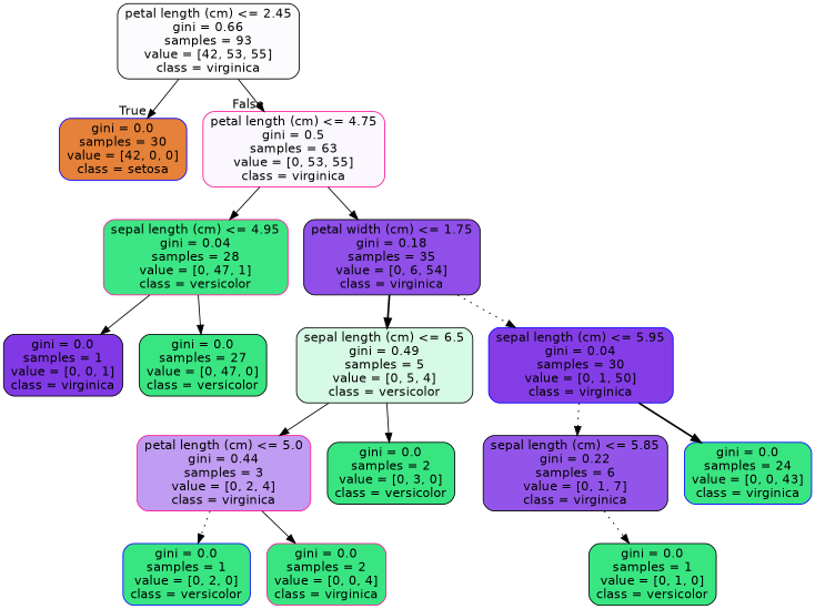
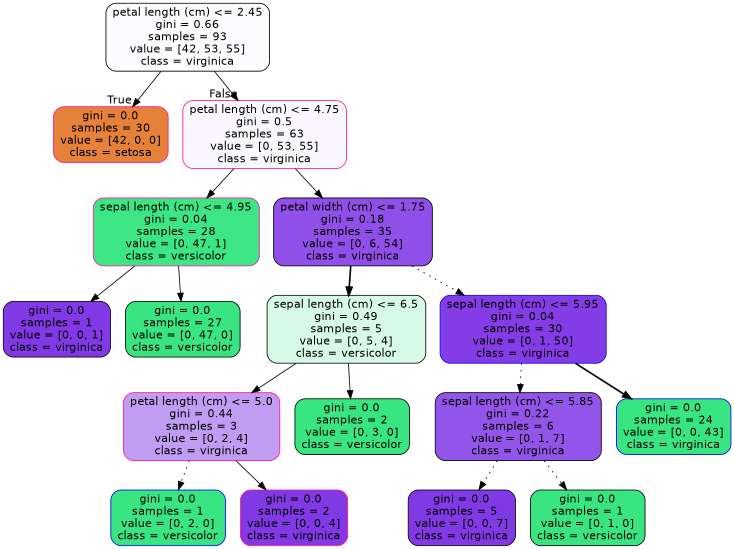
  digraph {
    node [color=black fillcolor="#39e581" fontname=helvetica shape=box style="filled, rounded"]
    edge [fontname=helvetica style=solid]
    n1 [fillcolor="#fcfbfe" label="petal length (cm) <= 2.45\ngini = 0.66\nsamples = 93\nvalue = [42, 53, 55]\nclass = virginica"]
-   n2 [color=blue fillcolor="#e58139" label="gini = 0.0\nsamples = 30\nvalue = [42, 0, 0]\nclass = setosa"]
+   n2 [color=deeppink fillcolor="#e58139" label="gini = 0.0\nsamples = 30\nvalue = [42, 0, 0]\nclass = setosa"]
    n3 [color=deeppink fillcolor="#faf8fe" label="petal length (cm) <= 4.75\ngini = 0.5\nsamples = 63\nvalue = [0, 53, 55]\nclass = virginica"]
    n4 [color=deeppink fillcolor="#3de684" label="sepal length (cm) <= 4.95\ngini = 0.04\nsamples = 28\nvalue = [0, 47, 1]\nclass = versicolor"]
    n5 [fillcolor="#8f4fe8" label="petal width (cm) <= 1.75\ngini = 0.18\nsamples = 35\nvalue = [0, 6, 54]\nclass = virginica"]
    n6 [fillcolor="#8139e5" label="gini = 0.0\nsamples = 1\nvalue = [0, 0, 1]\nclass = virginica"]
    n7 [label="gini = 0.0\nsamples = 27\nvalue = [0, 47, 0]\nclass = versicolor"]
    n8 [fillcolor="#d7fae6" label="sepal length (cm) <= 6.5\ngini = 0.49\nsamples = 5\nvalue = [0, 5, 4]\nclass = versicolor"]
    n9 [color=blue fillcolor="#843de6" label="sepal length (cm) <= 5.95\ngini = 0.04\nsamples = 30\nvalue = [0, 1, 50]\nclass = virginica"]
    n10 [color=deeppink fillcolor="#c09cf2" label="petal length (cm) <= 5.0\ngini = 0.44\nsamples = 3\nvalue = [0, 2, 4]\nclass = virginica"]
    n11 [label="gini = 0.0\nsamples = 2\nvalue = [0, 3, 0]\nclass = versicolor"]
    n12 [fillcolor="#9355e9" label="sepal length (cm) <= 5.85\ngini = 0.22\nsamples = 6\nvalue = [0, 1, 7]\nclass = virginica"]
    n13 [color=blue label="gini = 0.0\nsamples = 24\nvalue = [0, 0, 43]\nclass = virginica"]
    n14 [color=blue label="gini = 0.0\nsamples = 1\nvalue = [0, 2, 0]\nclass = versicolor"]
-   n15 [color=deeppink label="gini = 0.0\nsamples = 2\nvalue = [0, 0, 4]\nclass = virginica"]
+   n15 [color=deeppink fillcolor="#8139e5" label="gini = 0.0\nsamples = 2\nvalue = [0, 0, 4]\nclass = virginica"]
+   n16 [fillcolor="#8139e5" label="gini = 0.0\nsamples = 5\nvalue = [0, 0, 7]\nclass = virginica"]
    n17 [label="gini = 0.0\nsamples = 1\nvalue = [0, 1, 0]\nclass = versicolor"]
    n1 -> n2 [headlabel=True labelangle=45 labeldistance=2.5]
    n1 -> n3 [headlabel=False labelangle=-45 labeldistance=2.5]
    n3 -> n4
    n3 -> n5
    n4 -> n6
    n4 -> n7
    n5 -> n8 [style=bold]
    n5 -> n9 [style=dotted]
    n8 -> n10
    n8 -> n11
    n9 -> n12 [style=dotted]
    n9 -> n13 [style=bold]
    n10 -> n14 [style=dotted]
    n10 -> n15
+   n12 -> n16 [style=dotted]
    n12 -> n17 [style=dotted]
  }
